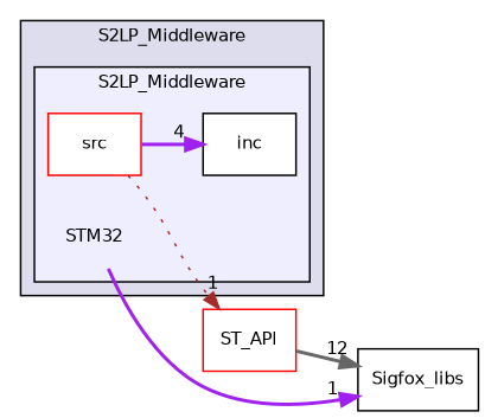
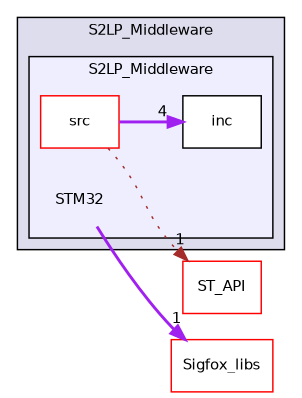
  digraph {
    compound=true
    rankdir=LR
    node [fontname=Helvetica fontsize=10 shape=box color=red fillcolor=white style=filled]
    edge [color=purple headlabel=1 labeldistance=1.5 labelfontname=Helvetica labelfontsize=10 style=bold]
    n1 [label=STM32 shape=plaintext color="" fillcolor="" style=""]
    n2 [color=black label=inc]
    n3 [label=src]
-   n4 [color=black label=Sigfox_libs]
+   n4 [label=Sigfox_libs]
    n5 [label=ST_API]
    subgraph cluster_1 {
      bgcolor="#ddddee"
      fontname=Helvetica
      fontsize=10
      label=S2LP_Middleware
      pencolor=black
      subgraph cluster_2 {
        bgcolor="#eeeeff"
        fontname=Helvetica
        fontsize=10
        label=S2LP_Middleware
        pencolor=black
        n1
        n2
        n3
      }
    }
    n1 -> n4
    n3 -> n2 [headlabel=4]
    n3 -> n5 [color=brown style=dotted]
-   n5 -> n4 [color=gray40 headlabel=12]
  }
